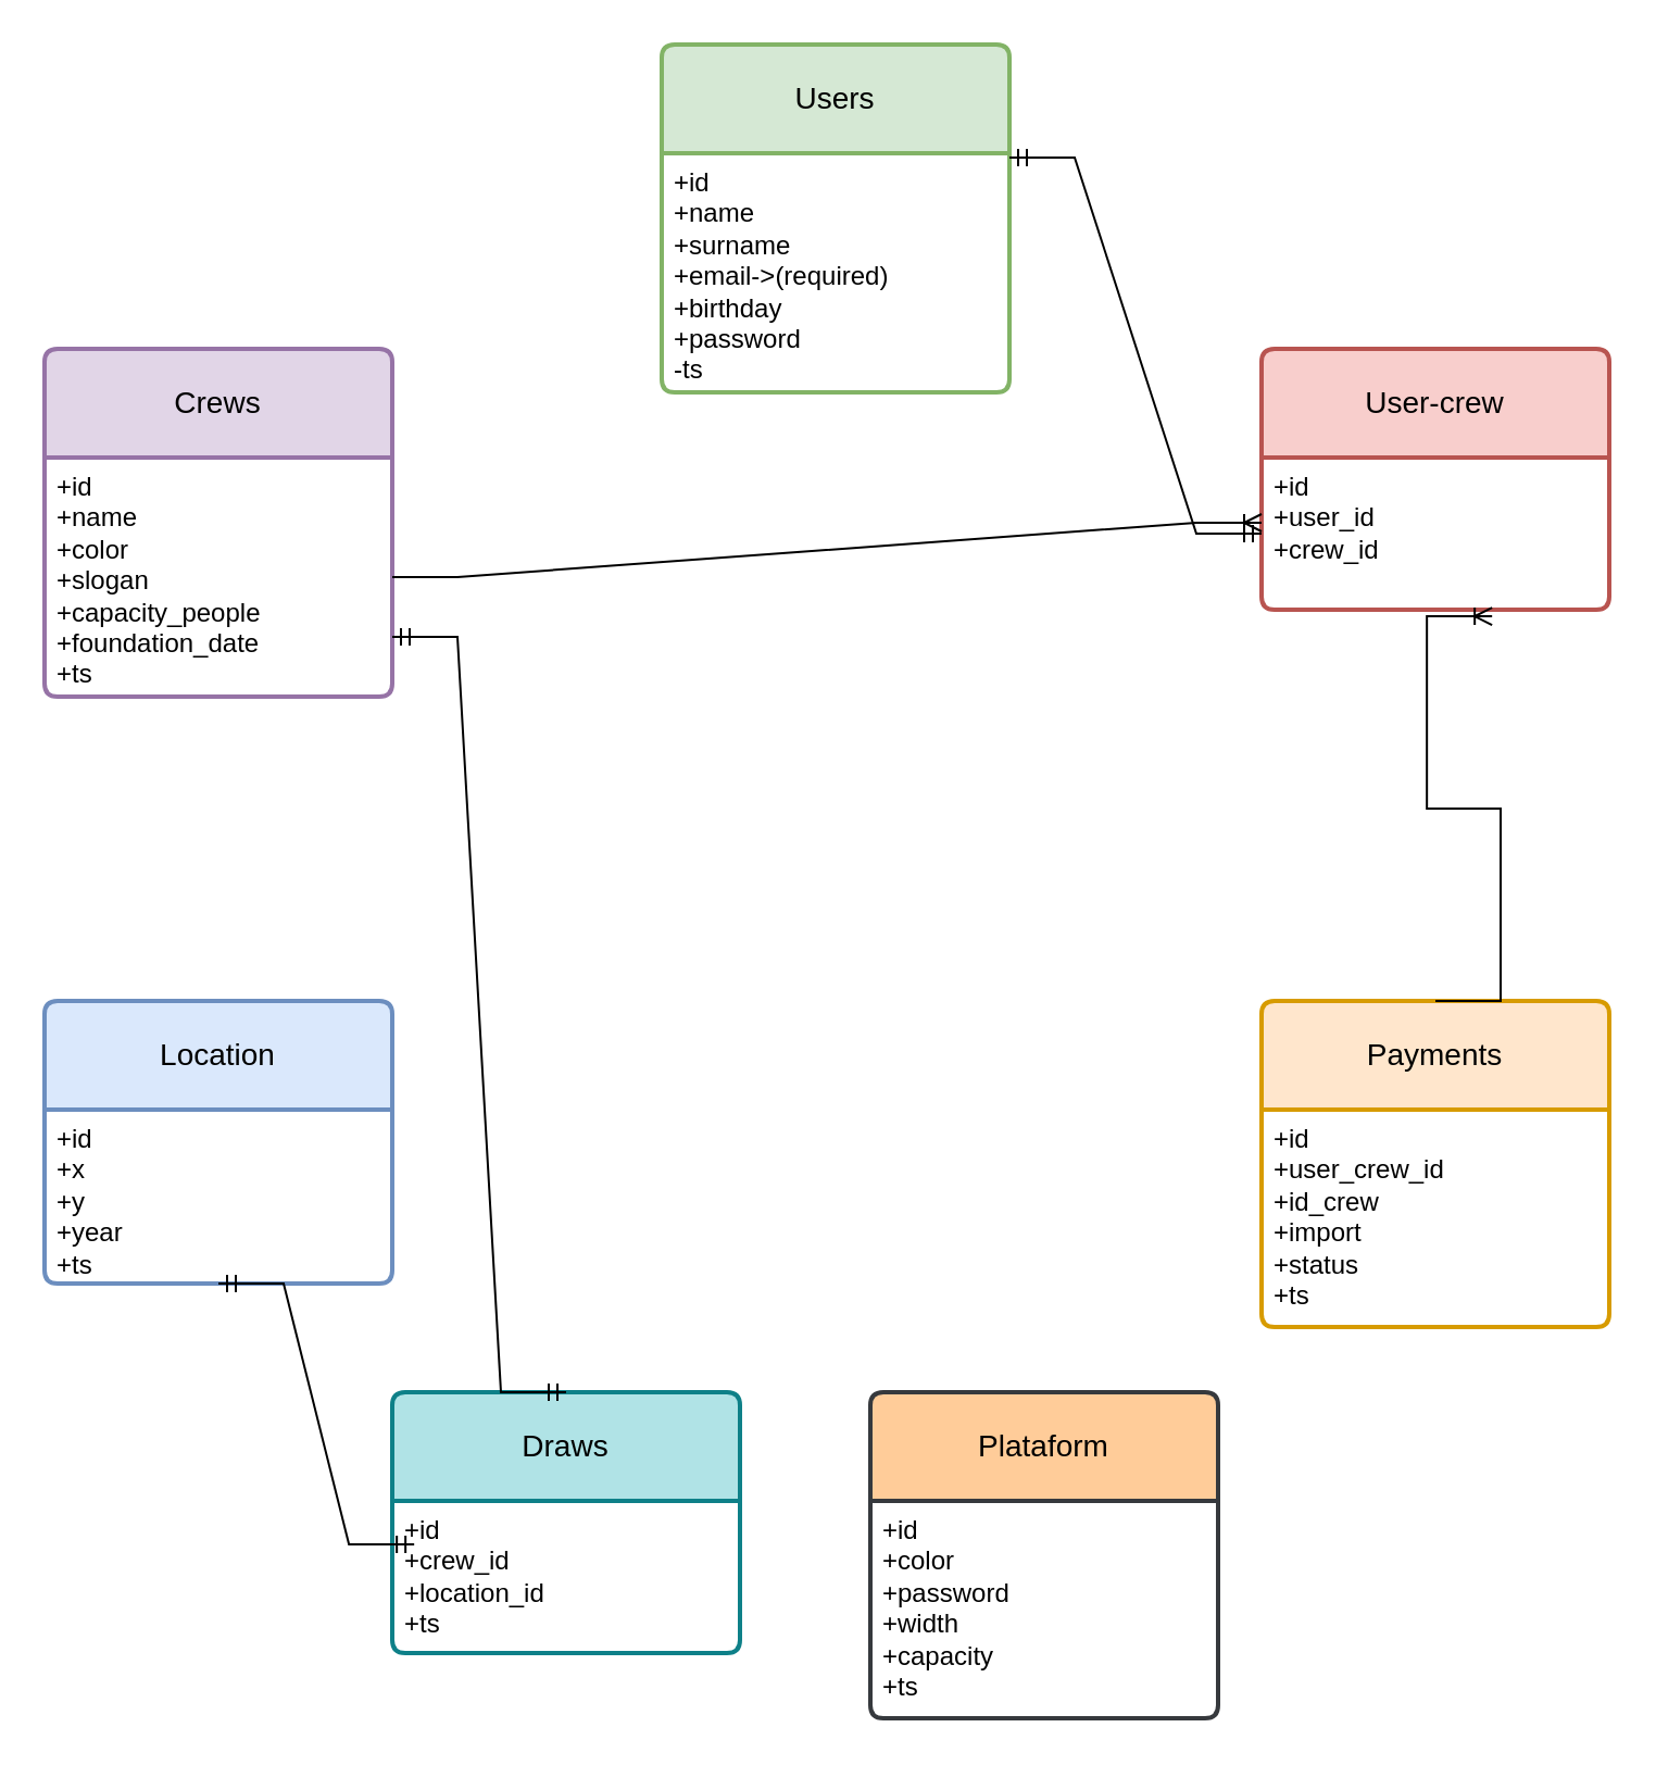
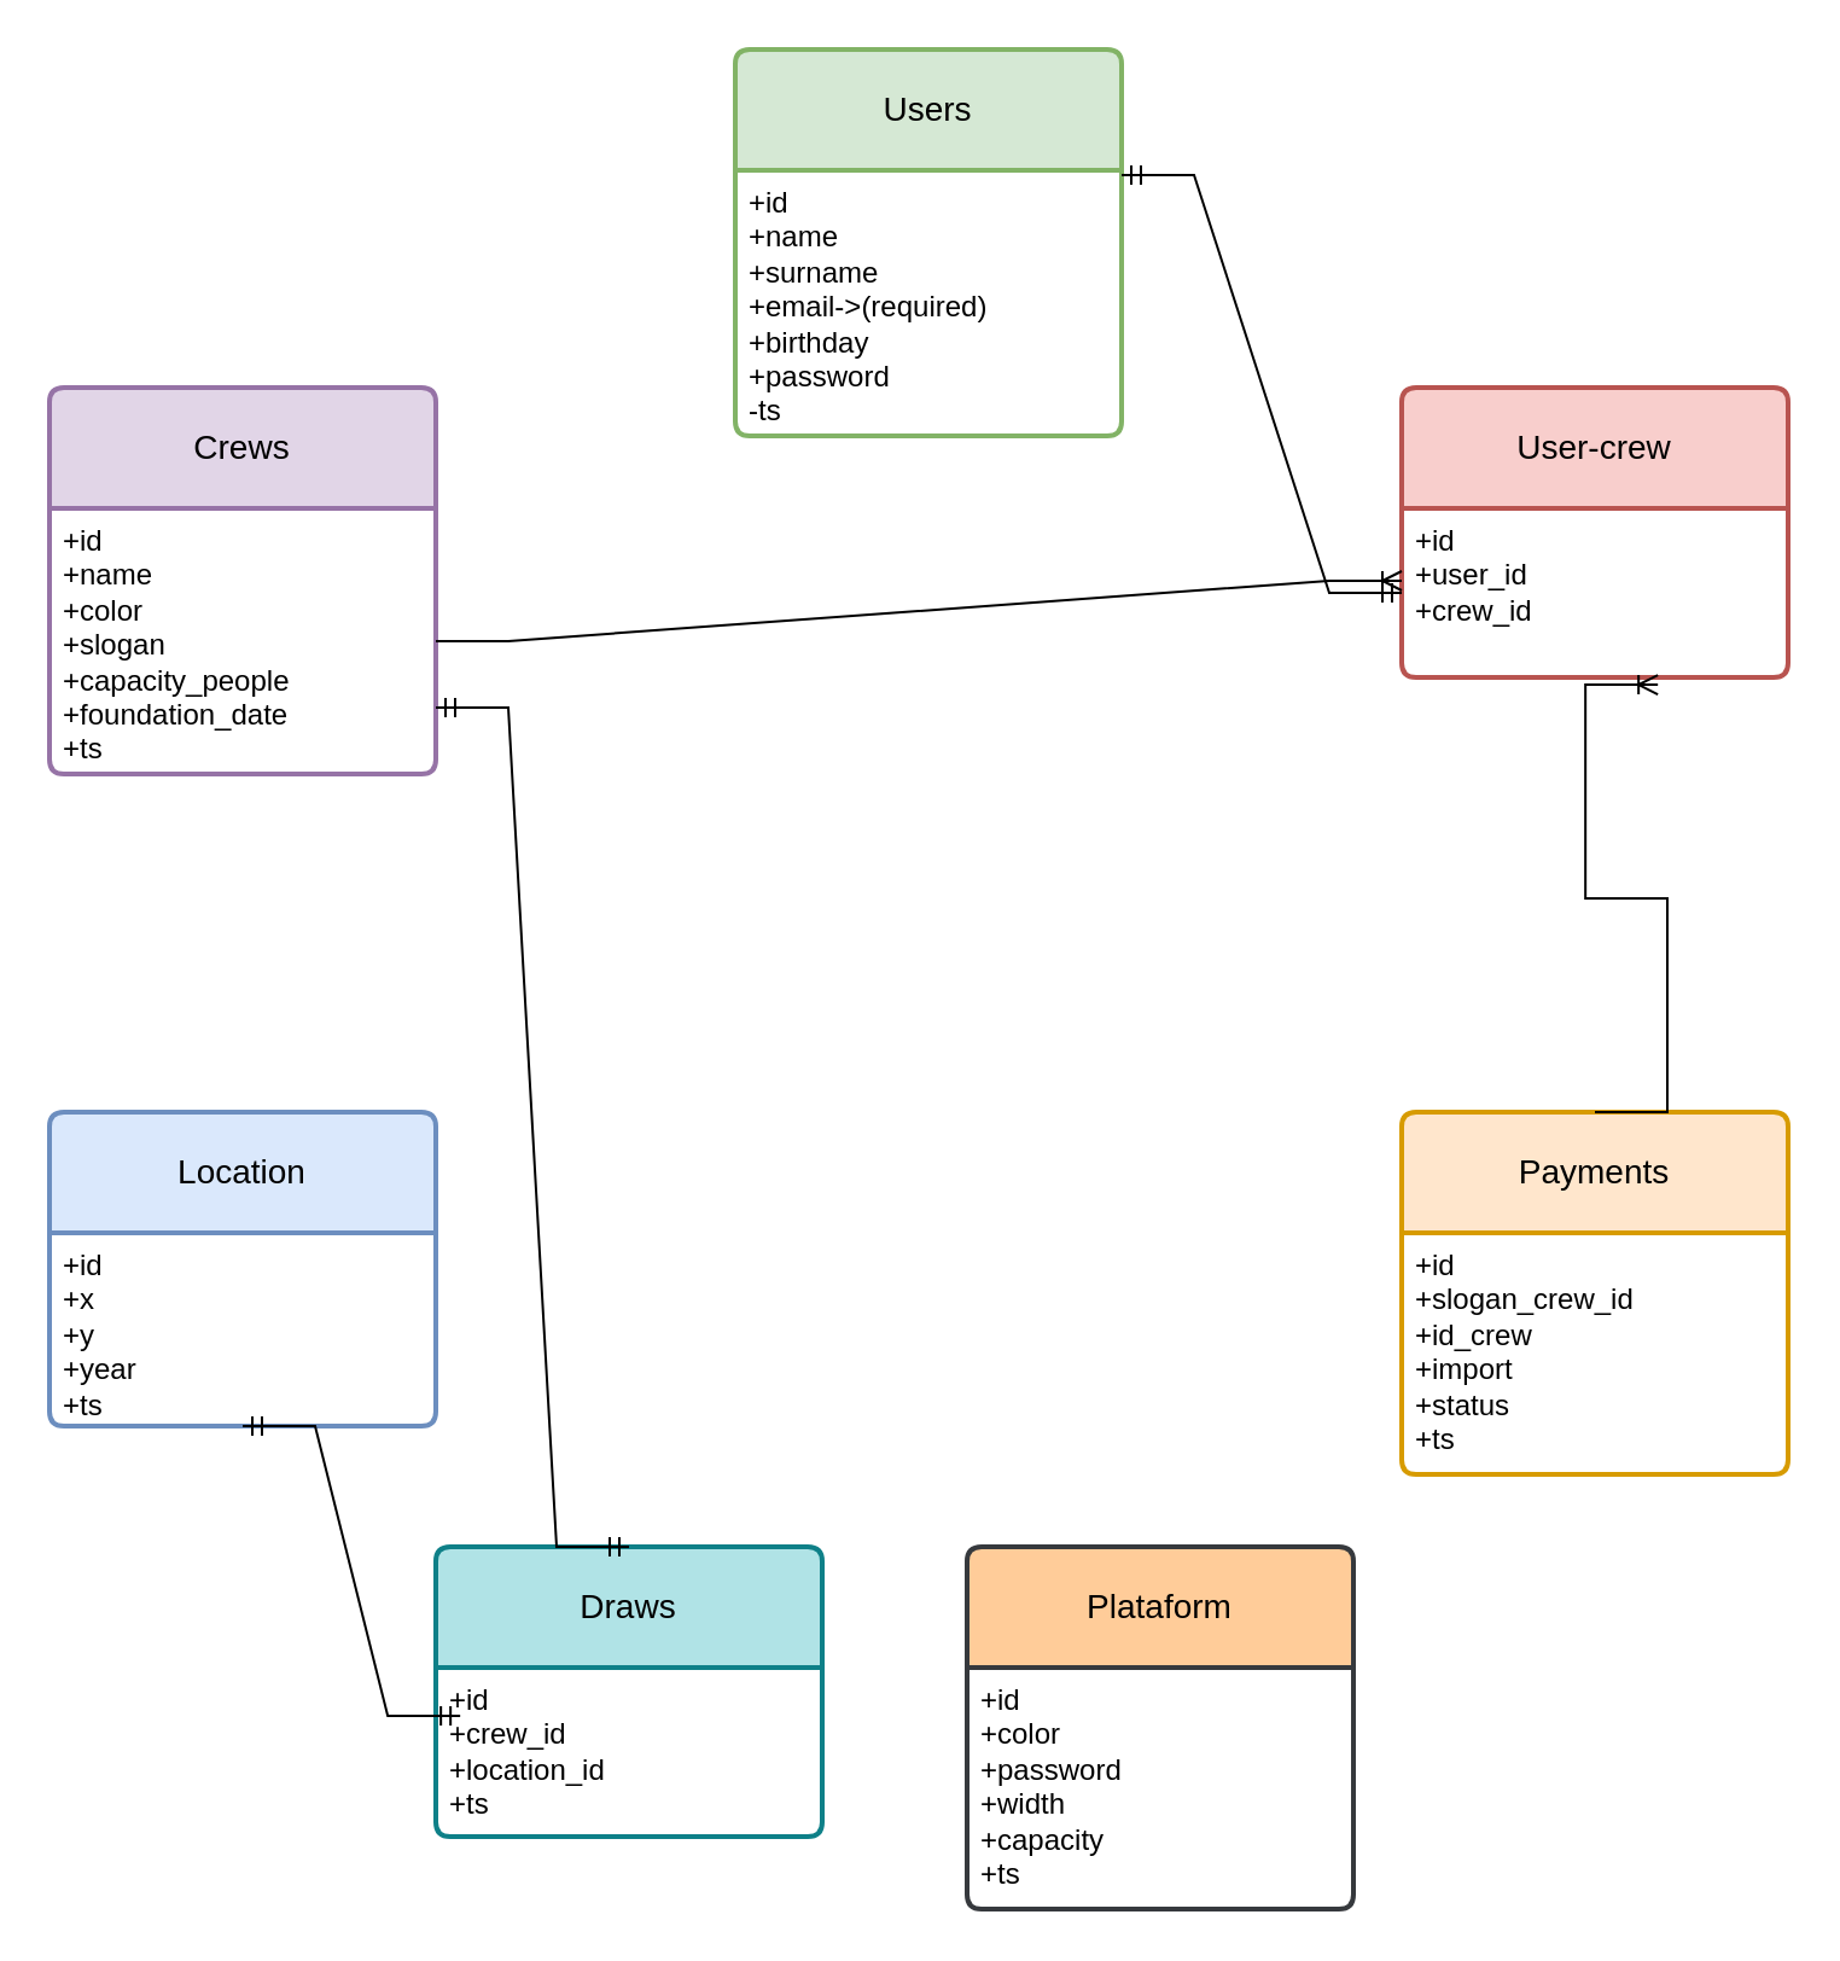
  <mxCell id="0" />
  <mxCell id="1" parent="0" />
  <mxCell id="2" value="Crews" style="swimlane;childLayout=stackLayout;horizontal=1;startSize=50;horizontalStack=0;rounded=1;fontSize=14;fontStyle=0;strokeWidth=2;resizeParent=0;resizeLast=1;shadow=0;dashed=0;align=center;arcSize=4;whiteSpace=wrap;html=1;fillColor=#e1d5e7;strokeColor=#9673a6;" vertex="1" parent="1"><mxGeometry x="20" y="160" width="160" height="160" as="geometry" /></mxCell>
  <mxCell id="3" value="&lt;div&gt;+id&lt;/div&gt;&lt;div&gt;+name&lt;/div&gt;&lt;div&gt;+color&lt;/div&gt;&lt;div&gt;+slogan&lt;/div&gt;&lt;div&gt;+capacity_people&lt;/div&gt;&lt;div&gt;+foundation_date&lt;/div&gt;&lt;div&gt;+ts&lt;br&gt;&lt;/div&gt;" style="align=left;strokeColor=none;fillColor=none;spacingLeft=4;fontSize=12;verticalAlign=top;resizable=0;rotatable=0;part=1;html=1;" vertex="1" parent="2"><mxGeometry y="50" width="160" height="110" as="geometry" /></mxCell>
  <mxCell id="4" value="Location" style="swimlane;childLayout=stackLayout;horizontal=1;startSize=50;horizontalStack=0;rounded=1;fontSize=14;fontStyle=0;strokeWidth=2;resizeParent=0;resizeLast=1;shadow=0;dashed=0;align=center;arcSize=4;whiteSpace=wrap;html=1;fillColor=#dae8fc;strokeColor=#6c8ebf;" vertex="1" parent="1"><mxGeometry x="20" y="460" width="160" height="130" as="geometry" /></mxCell>
  <mxCell id="5" value="+id&lt;br&gt;+x&lt;br&gt;&lt;div&gt;+y&lt;/div&gt;&lt;div&gt;+year&lt;/div&gt;&lt;div&gt;+ts&lt;br&gt;&lt;/div&gt;" style="align=left;strokeColor=none;fillColor=none;spacingLeft=4;fontSize=12;verticalAlign=top;resizable=0;rotatable=0;part=1;html=1;" vertex="1" parent="4"><mxGeometry y="50" width="160" height="80" as="geometry" /></mxCell>
  <mxCell id="6" value="User-crew" style="swimlane;childLayout=stackLayout;horizontal=1;startSize=50;horizontalStack=0;rounded=1;fontSize=14;fontStyle=0;strokeWidth=2;resizeParent=0;resizeLast=1;shadow=0;dashed=0;align=center;arcSize=4;whiteSpace=wrap;html=1;fillColor=#f8cecc;strokeColor=#b85450;" vertex="1" parent="1"><mxGeometry x="580" y="160" width="160" height="120" as="geometry" /></mxCell>
  <mxCell id="7" value="+id&lt;br&gt;+user_id&lt;br&gt;+crew_id" style="align=left;strokeColor=none;fillColor=none;spacingLeft=4;fontSize=12;verticalAlign=top;resizable=0;rotatable=0;part=1;html=1;" vertex="1" parent="6"><mxGeometry y="50" width="160" height="70" as="geometry" /></mxCell>
  <mxCell id="8" value="Payments" style="swimlane;childLayout=stackLayout;horizontal=1;startSize=50;horizontalStack=0;rounded=1;fontSize=14;fontStyle=0;strokeWidth=2;resizeParent=0;resizeLast=1;shadow=0;dashed=0;align=center;arcSize=4;whiteSpace=wrap;html=1;fillColor=#ffe6cc;strokeColor=#d79b00;" vertex="1" parent="1"><mxGeometry x="580" y="460" width="160" height="150" as="geometry" /></mxCell>
- <mxCell id="9" value="+id&lt;br&gt;+user_crew_id&lt;br&gt;&lt;div&gt;+id_crew&lt;/div&gt;&lt;div&gt;+import&lt;/div&gt;&lt;div&gt;+status&lt;/div&gt;&lt;div&gt;+ts&lt;br&gt;&lt;/div&gt;" style="align=left;strokeColor=none;fillColor=none;spacingLeft=4;fontSize=12;verticalAlign=top;resizable=0;rotatable=0;part=1;html=1;" vertex="1" parent="8"><mxGeometry y="50" width="160" height="100" as="geometry" /></mxCell>
+ <mxCell id="9" value="+id&lt;br&gt;+slogan_crew_id&lt;br&gt;&lt;div&gt;+id_crew&lt;/div&gt;&lt;div&gt;+import&lt;/div&gt;&lt;div&gt;+status&lt;/div&gt;&lt;div&gt;+ts&lt;br&gt;&lt;/div&gt;" style="align=left;strokeColor=none;fillColor=none;spacingLeft=4;fontSize=12;verticalAlign=top;resizable=0;rotatable=0;part=1;html=1;" vertex="1" parent="8"><mxGeometry y="50" width="160" height="100" as="geometry" /></mxCell>
  <mxCell id="10" value="Users" style="swimlane;childLayout=stackLayout;horizontal=1;startSize=50;horizontalStack=0;rounded=1;fontSize=14;fontStyle=0;strokeWidth=2;resizeParent=0;resizeLast=1;shadow=0;dashed=0;align=center;arcSize=4;whiteSpace=wrap;html=1;fillColor=#d5e8d4;strokeColor=#82b366;" vertex="1" parent="1"><mxGeometry x="304" y="20" width="160" height="160" as="geometry" /></mxCell>
  <mxCell id="11" value="+id&lt;br&gt;+name&lt;br&gt;&lt;div&gt;+surname&lt;/div&gt;&lt;div&gt;+email-&amp;gt;(required)&lt;/div&gt;&lt;div&gt;+birthday&lt;/div&gt;&lt;div&gt;+password&lt;/div&gt;&lt;div&gt;-ts&lt;br&gt;&lt;/div&gt;" style="align=left;strokeColor=none;fillColor=none;spacingLeft=4;fontSize=12;verticalAlign=top;resizable=0;rotatable=0;part=1;html=1;" vertex="1" parent="10"><mxGeometry y="50" width="160" height="110" as="geometry" /></mxCell>
  <mxCell id="12" value="Draws" style="swimlane;childLayout=stackLayout;horizontal=1;startSize=50;horizontalStack=0;rounded=1;fontSize=14;fontStyle=0;strokeWidth=2;resizeParent=0;resizeLast=1;shadow=0;dashed=0;align=center;arcSize=4;whiteSpace=wrap;html=1;fillColor=#b0e3e6;strokeColor=#0e8088;" vertex="1" parent="1"><mxGeometry x="180" y="640" width="160" height="120" as="geometry" /></mxCell>
  <mxCell id="13" value="+id&lt;br&gt;+crew_id&lt;br&gt;&lt;div&gt;+location_id&lt;/div&gt;&lt;div&gt;+ts&lt;br&gt;&lt;/div&gt;" style="align=left;strokeColor=none;fillColor=none;spacingLeft=4;fontSize=12;verticalAlign=top;resizable=0;rotatable=0;part=1;html=1;" vertex="1" parent="12"><mxGeometry y="50" width="160" height="70" as="geometry" /></mxCell>
  <mxCell id="14" value="Plataform" style="swimlane;childLayout=stackLayout;horizontal=1;startSize=50;horizontalStack=0;rounded=1;fontSize=14;fontStyle=0;strokeWidth=2;resizeParent=0;resizeLast=1;shadow=0;dashed=0;align=center;arcSize=4;whiteSpace=wrap;html=1;fillColor=#ffcc99;strokeColor=#36393d;" vertex="1" parent="1"><mxGeometry x="400" y="640" width="160" height="150" as="geometry" /></mxCell>
  <mxCell id="15" value="+id&lt;br&gt;+color&lt;br&gt;&lt;div&gt;+password&lt;/div&gt;&lt;div&gt;+width&lt;/div&gt;&lt;div&gt;+capacity&lt;/div&gt;&lt;div&gt;+ts&lt;br&gt;&lt;/div&gt;" style="align=left;strokeColor=none;fillColor=none;spacingLeft=4;fontSize=12;verticalAlign=top;resizable=0;rotatable=0;part=1;html=1;" vertex="1" parent="14"><mxGeometry y="50" width="160" height="100" as="geometry" /></mxCell>
  <mxCell id="16" value="" style="edgeStyle=entityRelationEdgeStyle;fontSize=12;html=1;endArrow=ERmandOne;startArrow=ERmandOne;rounded=0;exitX=1;exitY=0.325;exitDx=0;exitDy=0;exitPerimeter=0;" edge="1" parent="1" source="10" target="7"><mxGeometry width="100" height="100" relative="1" as="geometry"><mxPoint x="464" y="90" as="sourcePoint" /><mxPoint x="588" y="90" as="targetPoint" /></mxGeometry></mxCell>
  <mxCell id="17" value="" style="edgeStyle=entityRelationEdgeStyle;fontSize=12;html=1;endArrow=ERoneToMany;rounded=0;exitX=1;exitY=0.5;exitDx=0;exitDy=0;" edge="1" parent="1" source="3"><mxGeometry width="100" height="100" relative="1" as="geometry"><mxPoint x="340" y="440" as="sourcePoint" /><mxPoint x="580" y="240" as="targetPoint" /></mxGeometry></mxCell>
  <mxCell id="18" value="" style="edgeStyle=entityRelationEdgeStyle;fontSize=12;html=1;endArrow=ERmandOne;startArrow=ERmandOne;rounded=0;exitX=0.5;exitY=1;exitDx=0;exitDy=0;entryX=0.063;entryY=0.286;entryDx=0;entryDy=0;entryPerimeter=0;" edge="1" parent="1" source="5" target="13"><mxGeometry width="100" height="100" relative="1" as="geometry"><mxPoint x="20" y="720" as="sourcePoint" /><mxPoint x="120" y="620" as="targetPoint" /><Array as="points"><mxPoint x="120" y="620" /></Array></mxGeometry></mxCell>
  <mxCell id="19" value="" style="edgeStyle=entityRelationEdgeStyle;fontSize=12;html=1;endArrow=ERmandOne;startArrow=ERmandOne;rounded=0;exitX=1;exitY=0.75;exitDx=0;exitDy=0;entryX=0.5;entryY=0;entryDx=0;entryDy=0;" edge="1" parent="1" source="3" target="12"><mxGeometry width="100" height="100" relative="1" as="geometry"><mxPoint x="210" y="290" as="sourcePoint" /><mxPoint x="300" y="410" as="targetPoint" /><Array as="points"><mxPoint x="230" y="320" /></Array></mxGeometry></mxCell>
  <mxCell id="20" value="" style="edgeStyle=entityRelationEdgeStyle;fontSize=12;html=1;endArrow=ERoneToMany;rounded=0;exitX=0.5;exitY=0;exitDx=0;exitDy=0;entryX=0.663;entryY=1.043;entryDx=0;entryDy=0;entryPerimeter=0;" edge="1" parent="1" source="8" target="7"><mxGeometry width="100" height="100" relative="1" as="geometry"><mxPoint x="550" y="450" as="sourcePoint" /><mxPoint x="670" y="290" as="targetPoint" /><Array as="points"><mxPoint x="610" y="195" /><mxPoint x="470" y="365" /><mxPoint x="670" y="340" /></Array></mxGeometry></mxCell>
